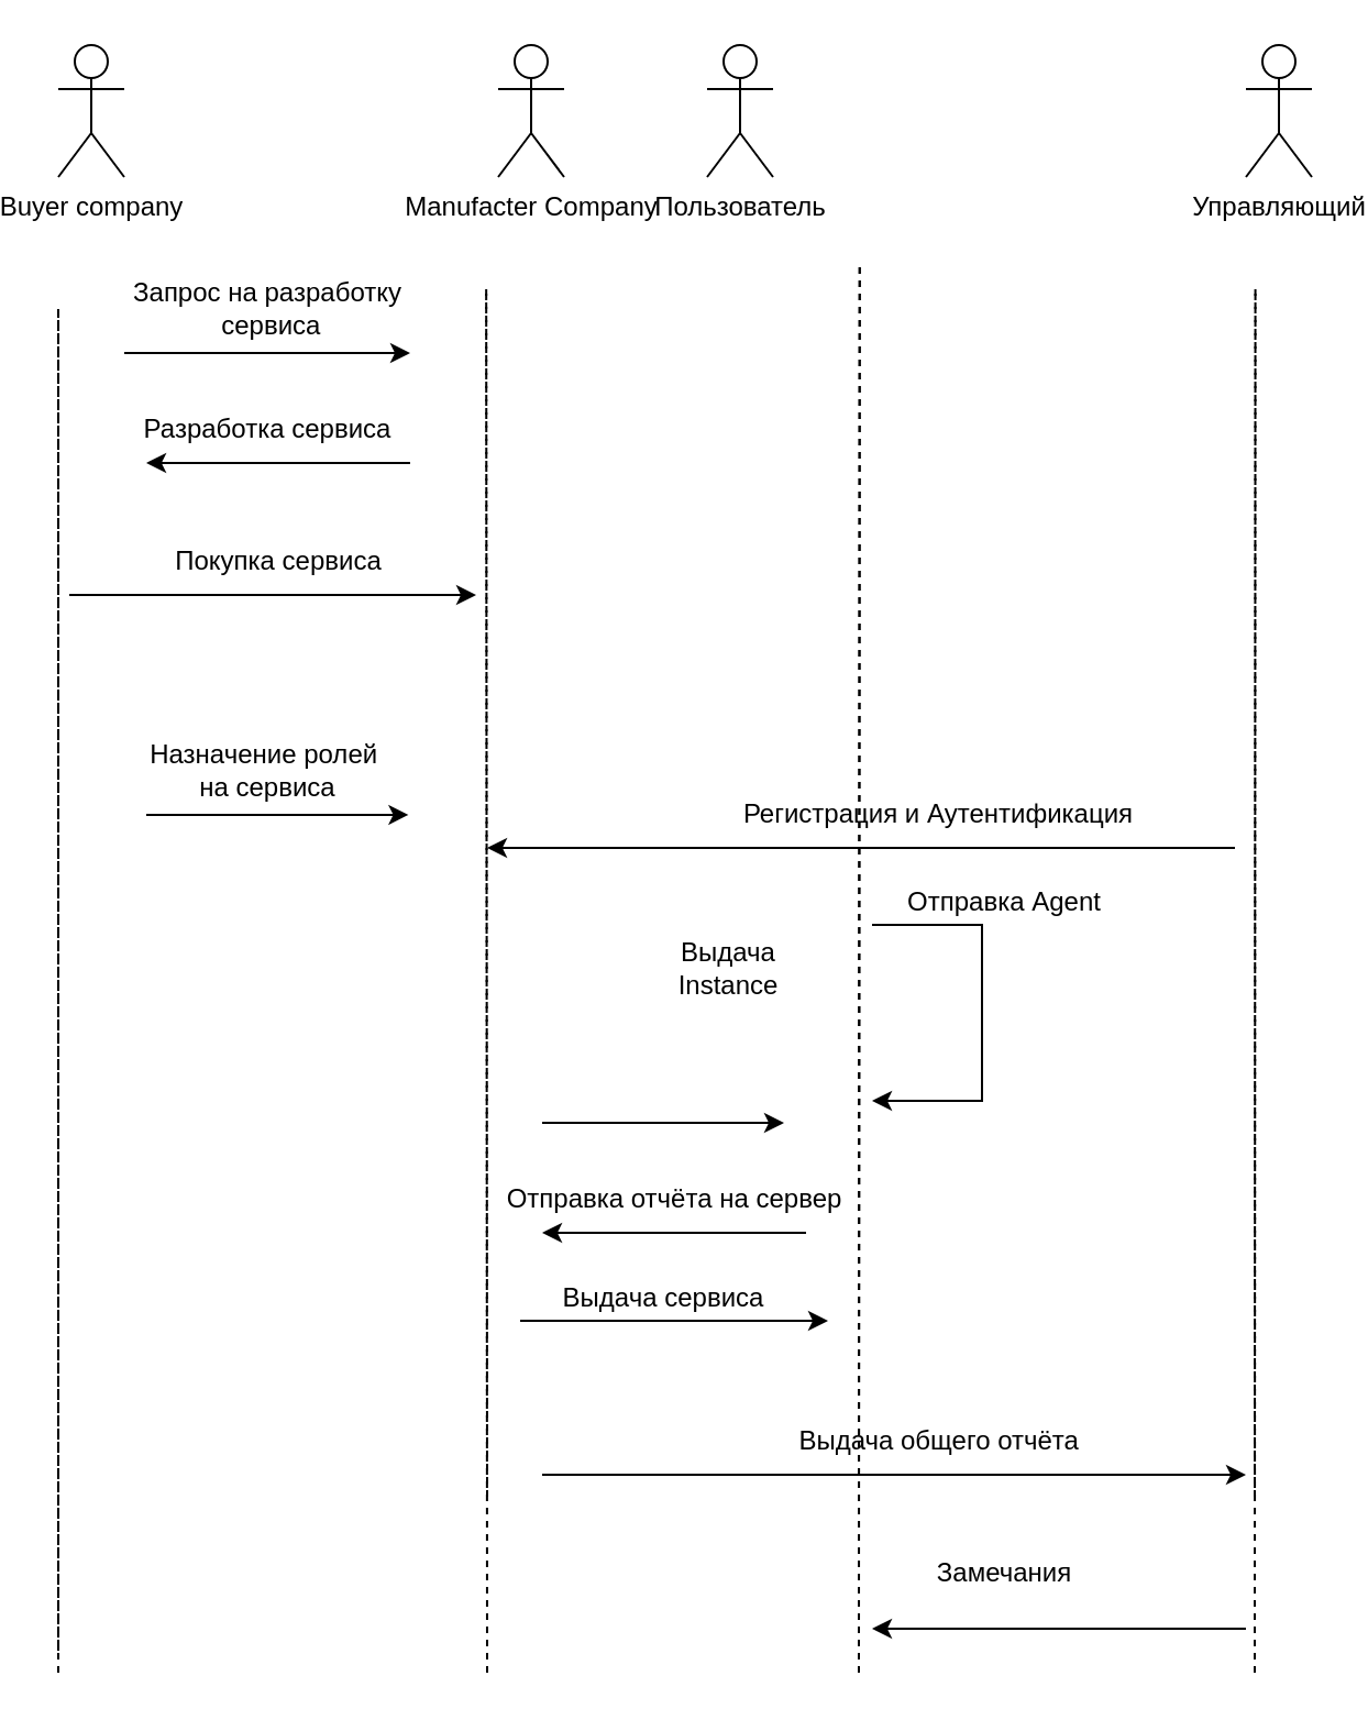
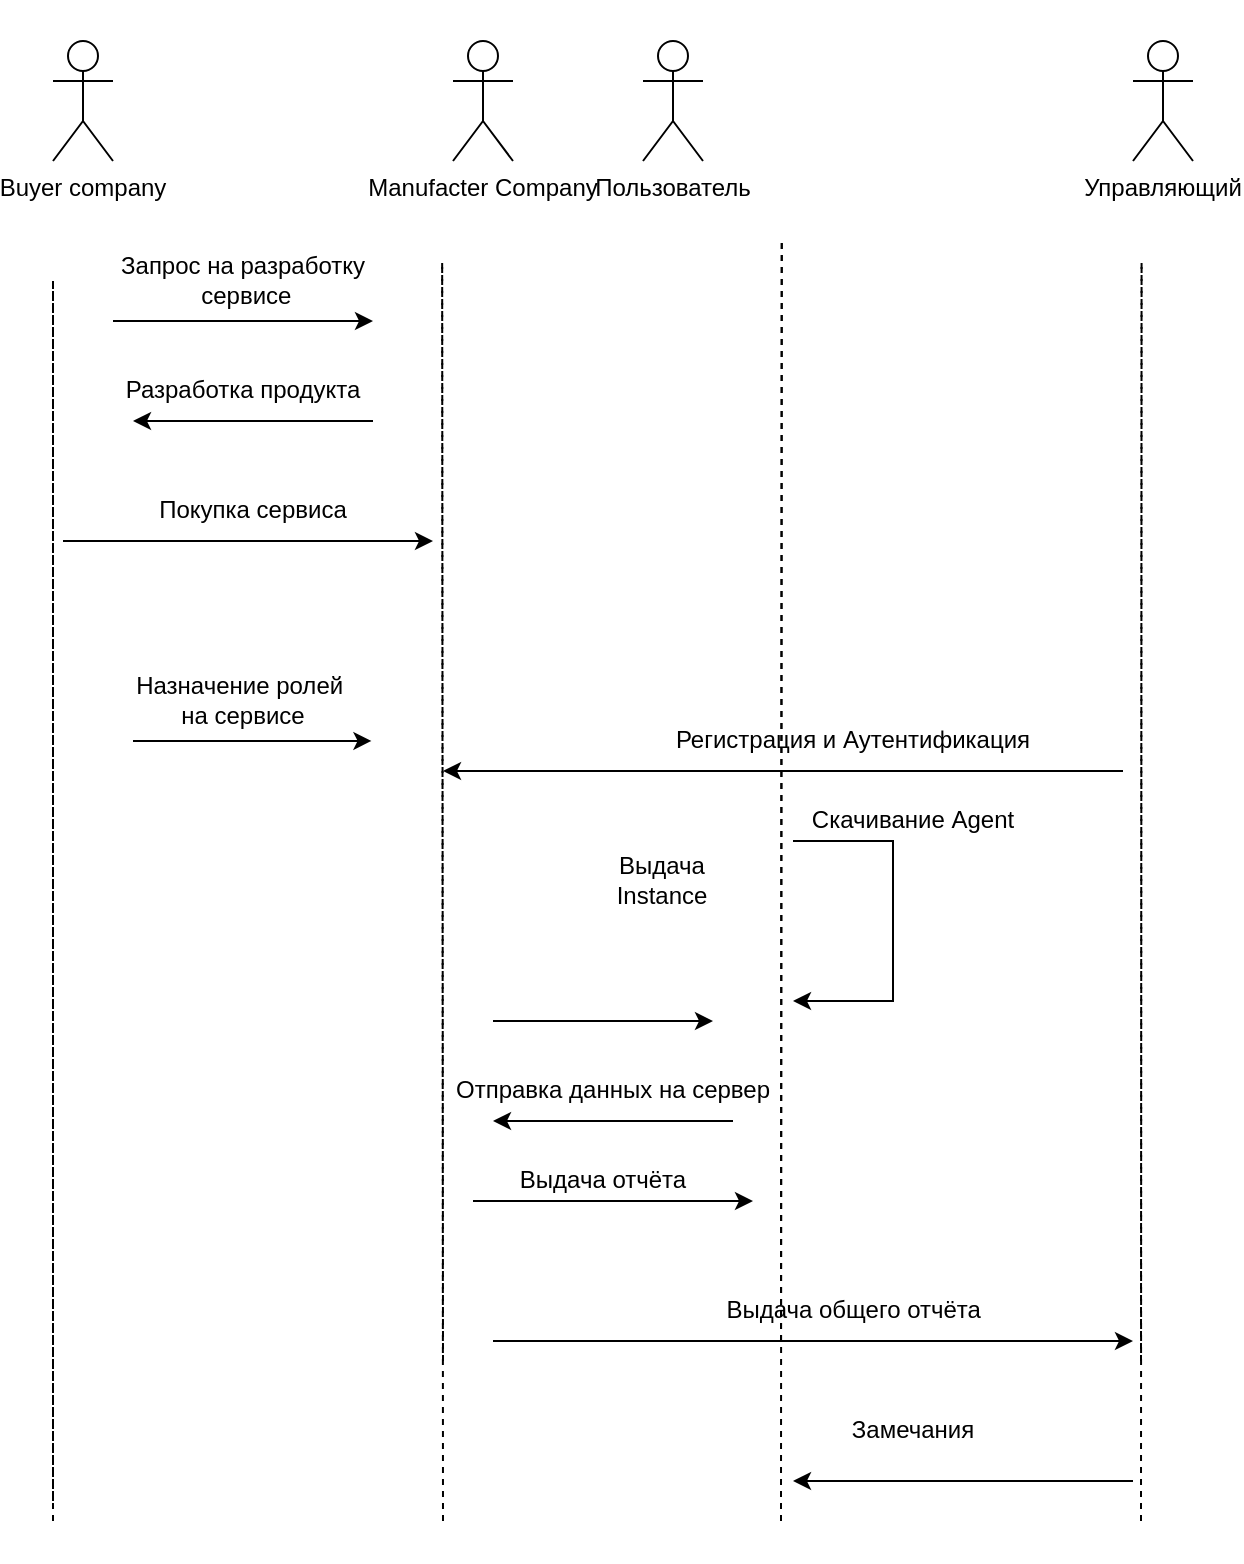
  <mxCell id="0" />
  <mxCell id="1" parent="0" />
  <mxCell id="2" value="Пользователь" style="shape=umlActor;verticalLabelPosition=bottom;verticalAlign=top;html=1;outlineConnect=0;" parent="1" vertex="1"><mxGeometry x="315" y="20" width="30" height="60" as="geometry" /></mxCell>
  <mxCell id="3" value="Управляющий" style="shape=umlActor;verticalLabelPosition=bottom;verticalAlign=top;html=1;outlineConnect=0;" parent="1" vertex="1"><mxGeometry x="560" y="20" width="30" height="60" as="geometry" /></mxCell>
  <mxCell id="4" value="" style="endArrow=none;dashed=1;html=1;rounded=0;" parent="1" edge="1"><mxGeometry width="50" height="50" relative="1" as="geometry"><mxPoint x="384" y="670" as="sourcePoint" /><mxPoint x="384.38" y="120" as="targetPoint" /></mxGeometry></mxCell>
  <mxCell id="5" value="" style="endArrow=none;dashed=1;html=1;rounded=0;" parent="1" edge="1"><mxGeometry width="50" height="50" relative="1" as="geometry"><mxPoint x="564" y="680" as="sourcePoint" /><mxPoint x="564.29" y="130" as="targetPoint" /></mxGeometry></mxCell>
- <mxCell id="6" value="Разработка сервиса" style="text;html=1;align=center;verticalAlign=middle;resizable=0;points=[];autosize=1;strokeColor=none;fillColor=none;" parent="1" vertex="1"><mxGeometry x="45" y="180" width="140" height="30" as="geometry" /></mxCell>
+ <mxCell id="6" value="Разработка продукта" style="text;html=1;align=center;verticalAlign=middle;resizable=0;points=[];autosize=1;strokeColor=none;fillColor=none;" parent="1" vertex="1"><mxGeometry x="45" y="180" width="140" height="30" as="geometry" /></mxCell>
  <mxCell id="7" value="Manufacter Company" style="shape=umlActor;verticalLabelPosition=bottom;verticalAlign=top;html=1;outlineConnect=0;" parent="1" vertex="1"><mxGeometry x="220" y="20" width="30" height="60" as="geometry" /></mxCell>
  <mxCell id="8" value="" style="endArrow=none;dashed=1;html=1;rounded=0;" parent="1" edge="1"><mxGeometry width="50" height="50" relative="1" as="geometry"><mxPoint x="215" y="680" as="sourcePoint" /><mxPoint x="214.58" y="130" as="targetPoint" /></mxGeometry></mxCell>
  <mxCell id="9" value="Buyer company" style="shape=umlActor;verticalLabelPosition=bottom;verticalAlign=top;html=1;outlineConnect=0;" parent="1" vertex="1"><mxGeometry x="20" y="20" width="30" height="60" as="geometry" /></mxCell>
  <mxCell id="10" value="" style="endArrow=none;dashed=1;html=1;rounded=0;" parent="1" edge="1"><mxGeometry width="50" height="50" relative="1" as="geometry"><mxPoint x="20" y="670" as="sourcePoint" /><mxPoint x="20" y="140" as="targetPoint" /></mxGeometry></mxCell>
  <mxCell id="11" value="" style="edgeStyle=segmentEdgeStyle;endArrow=classic;html=1;rounded=0;" parent="1" edge="1"><mxGeometry width="50" height="50" relative="1" as="geometry"><mxPoint x="25" y="270" as="sourcePoint" /><mxPoint x="210" y="270" as="targetPoint" /><Array as="points"><mxPoint x="125" y="270" /><mxPoint x="125" y="270" /></Array></mxGeometry></mxCell>
  <mxCell id="12" value="Покупка сервиса" style="text;html=1;align=center;verticalAlign=middle;resizable=0;points=[];autosize=1;strokeColor=none;fillColor=none;" parent="1" vertex="1"><mxGeometry x="60" y="240" width="120" height="30" as="geometry" /></mxCell>
  <mxCell id="13" value="" style="endArrow=classic;html=1;rounded=0;entryX=0.994;entryY=0.999;entryDx=0;entryDy=0;entryPerimeter=0;" parent="1" target="14" edge="1"><mxGeometry width="50" height="50" relative="1" as="geometry"><mxPoint x="60" y="370" as="sourcePoint" /><mxPoint x="190" y="370" as="targetPoint" /></mxGeometry></mxCell>
- <mxCell id="14" value="Назначение ролей&amp;nbsp;&lt;br&gt;на сервиса" style="text;html=1;align=center;verticalAlign=middle;resizable=0;points=[];autosize=1;strokeColor=none;fillColor=none;" parent="1" vertex="1"><mxGeometry x="50" y="330" width="130" height="40" as="geometry" /></mxCell>
- <mxCell id="15" value="Запрос на разработку&lt;br&gt;&amp;nbsp;сервиса" style="text;html=1;align=center;verticalAlign=middle;resizable=0;points=[];autosize=1;strokeColor=none;fillColor=none;" parent="1" vertex="1"><mxGeometry x="40" y="120" width="150" height="40" as="geometry" /></mxCell>
+ <mxCell id="14" value="Назначение ролей&amp;nbsp;&lt;br&gt;на сервисе" style="text;html=1;align=center;verticalAlign=middle;resizable=0;points=[];autosize=1;strokeColor=none;fillColor=none;" parent="1" vertex="1"><mxGeometry x="50" y="330" width="130" height="40" as="geometry" /></mxCell>
+ <mxCell id="15" value="Запрос на разработку&lt;br&gt;&amp;nbsp;сервисе" style="text;html=1;align=center;verticalAlign=middle;resizable=0;points=[];autosize=1;strokeColor=none;fillColor=none;" parent="1" vertex="1"><mxGeometry x="40" y="120" width="150" height="40" as="geometry" /></mxCell>
  <mxCell id="16" value="" style="endArrow=classic;html=1;rounded=0;" parent="1" edge="1"><mxGeometry width="50" height="50" relative="1" as="geometry"><mxPoint x="240" y="510" as="sourcePoint" /><mxPoint x="350" y="510" as="targetPoint" /></mxGeometry></mxCell>
  <mxCell id="17" value="Выдача Instance" style="text;html=1;strokeColor=none;fillColor=none;align=center;verticalAlign=middle;whiteSpace=wrap;rounded=0;" parent="1" vertex="1"><mxGeometry x="290" y="425" width="70" height="30" as="geometry" /></mxCell>
  <mxCell id="18" value="" style="edgeStyle=segmentEdgeStyle;endArrow=classic;html=1;rounded=0;" parent="1" edge="1"><mxGeometry width="50" height="50" relative="1" as="geometry"><mxPoint x="390" y="420" as="sourcePoint" /><mxPoint x="390" y="500" as="targetPoint" /><Array as="points"><mxPoint x="440" y="420" /><mxPoint x="440" y="500" /></Array></mxGeometry></mxCell>
- <mxCell id="19" value="Отправка Agent" style="text;html=1;align=center;verticalAlign=middle;resizable=0;points=[];autosize=1;strokeColor=none;fillColor=none;" parent="1" vertex="1"><mxGeometry x="390" y="395" width="120" height="30" as="geometry" /></mxCell>
+ <mxCell id="19" value="Скачивание Agent" style="text;html=1;align=center;verticalAlign=middle;resizable=0;points=[];autosize=1;strokeColor=none;fillColor=none;" parent="1" vertex="1"><mxGeometry x="390" y="395" width="120" height="30" as="geometry" /></mxCell>
  <mxCell id="20" value="" style="endArrow=classic;html=1;rounded=0;" parent="1" edge="1"><mxGeometry width="50" height="50" relative="1" as="geometry"><mxPoint x="360" y="560" as="sourcePoint" /><mxPoint x="240" y="560" as="targetPoint" /></mxGeometry></mxCell>
- <mxCell id="21" value="Отправка отчёта на сервер" style="text;html=1;align=center;verticalAlign=middle;resizable=0;points=[];autosize=1;strokeColor=none;fillColor=none;" parent="1" vertex="1"><mxGeometry x="210" y="530" width="180" height="30" as="geometry" /></mxCell>
+ <mxCell id="21" value="Отправка данных на сервер" style="text;html=1;align=center;verticalAlign=middle;resizable=0;points=[];autosize=1;strokeColor=none;fillColor=none;" parent="1" vertex="1"><mxGeometry x="210" y="530" width="180" height="30" as="geometry" /></mxCell>
  <mxCell id="22" value="" style="endArrow=classic;html=1;rounded=0;" parent="1" edge="1"><mxGeometry width="50" height="50" relative="1" as="geometry"><mxPoint x="230" y="600" as="sourcePoint" /><mxPoint x="370" y="600" as="targetPoint" /></mxGeometry></mxCell>
- <mxCell id="23" value="Выдача сервиса" style="text;html=1;align=center;verticalAlign=middle;resizable=0;points=[];autosize=1;strokeColor=none;fillColor=none;" parent="1" vertex="1"><mxGeometry x="240" y="575" width="110" height="30" as="geometry" /></mxCell>
+ <mxCell id="23" value="Выдача отчёта" style="text;html=1;align=center;verticalAlign=middle;resizable=0;points=[];autosize=1;strokeColor=none;fillColor=none;" parent="1" vertex="1"><mxGeometry x="240" y="575" width="110" height="30" as="geometry" /></mxCell>
  <mxCell id="24" value="" style="endArrow=classic;html=1;rounded=0;" parent="1" edge="1"><mxGeometry width="50" height="50" relative="1" as="geometry"><mxPoint x="240" y="670" as="sourcePoint" /><mxPoint x="560" y="670" as="targetPoint" /></mxGeometry></mxCell>
  <mxCell id="25" value="Выдача общего отчёта&amp;nbsp;" style="text;html=1;strokeColor=none;fillColor=none;align=center;verticalAlign=middle;whiteSpace=wrap;rounded=0;" parent="1" vertex="1"><mxGeometry x="350" y="640" width="145" height="30" as="geometry" /></mxCell>
  <mxCell id="26" value="" style="endArrow=none;dashed=1;html=1;rounded=0;" parent="1" edge="1"><mxGeometry width="50" height="50" relative="1" as="geometry"><mxPoint x="20" y="750" as="sourcePoint" /><mxPoint x="20" y="140" as="targetPoint" /></mxGeometry></mxCell>
  <mxCell id="27" value="" style="endArrow=none;dashed=1;html=1;rounded=0;" parent="1" edge="1"><mxGeometry width="50" height="50" relative="1" as="geometry"><mxPoint x="215" y="760" as="sourcePoint" /><mxPoint x="214.58" y="130" as="targetPoint" /></mxGeometry></mxCell>
  <mxCell id="28" value="" style="endArrow=none;dashed=1;html=1;rounded=0;" parent="1" edge="1"><mxGeometry width="50" height="50" relative="1" as="geometry"><mxPoint x="564" y="760" as="sourcePoint" /><mxPoint x="564.29" y="130" as="targetPoint" /></mxGeometry></mxCell>
  <mxCell id="29" value="" style="endArrow=none;dashed=1;html=1;rounded=0;" parent="1" edge="1"><mxGeometry width="50" height="50" relative="1" as="geometry"><mxPoint x="20" y="760" as="sourcePoint" /><mxPoint x="20" y="140" as="targetPoint" /></mxGeometry></mxCell>
  <mxCell id="30" value="" style="endArrow=none;dashed=1;html=1;rounded=0;" parent="1" edge="1"><mxGeometry width="50" height="50" relative="1" as="geometry"><mxPoint x="384" y="760" as="sourcePoint" /><mxPoint x="384.38" y="120" as="targetPoint" /></mxGeometry></mxCell>
  <mxCell id="31" value="" style="endArrow=classic;html=1;rounded=0;" parent="1" edge="1"><mxGeometry width="50" height="50" relative="1" as="geometry"><mxPoint x="560" y="740" as="sourcePoint" /><mxPoint x="390" y="740" as="targetPoint" /></mxGeometry></mxCell>
  <mxCell id="32" value="Замечания" style="text;html=1;align=center;verticalAlign=middle;resizable=0;points=[];autosize=1;strokeColor=none;fillColor=none;" parent="1" vertex="1"><mxGeometry x="410" y="700" width="80" height="30" as="geometry" /></mxCell>
  <mxCell id="33" value="" style="endArrow=classic;html=1;rounded=0;" parent="1" edge="1"><mxGeometry width="50" height="50" relative="1" as="geometry"><mxPoint x="555" y="385" as="sourcePoint" /><mxPoint x="215" y="385" as="targetPoint" /></mxGeometry></mxCell>
  <mxCell id="34" value="Регистрация и Аутентификация" style="text;html=1;align=center;verticalAlign=middle;resizable=0;points=[];autosize=1;strokeColor=none;fillColor=none;" parent="1" vertex="1"><mxGeometry x="320" y="355" width="200" height="30" as="geometry" /></mxCell>
  <mxCell id="35" value="" style="endArrow=classic;html=1;rounded=0;" edge="1" parent="1"><mxGeometry width="50" height="50" relative="1" as="geometry"><mxPoint x="50" y="160" as="sourcePoint" /><mxPoint x="180" y="160" as="targetPoint" /></mxGeometry></mxCell>
  <mxCell id="36" value="" style="endArrow=classic;html=1;rounded=0;" edge="1" parent="1"><mxGeometry width="50" height="50" relative="1" as="geometry"><mxPoint x="180" y="210" as="sourcePoint" /><mxPoint x="60" y="210" as="targetPoint" /></mxGeometry></mxCell>
